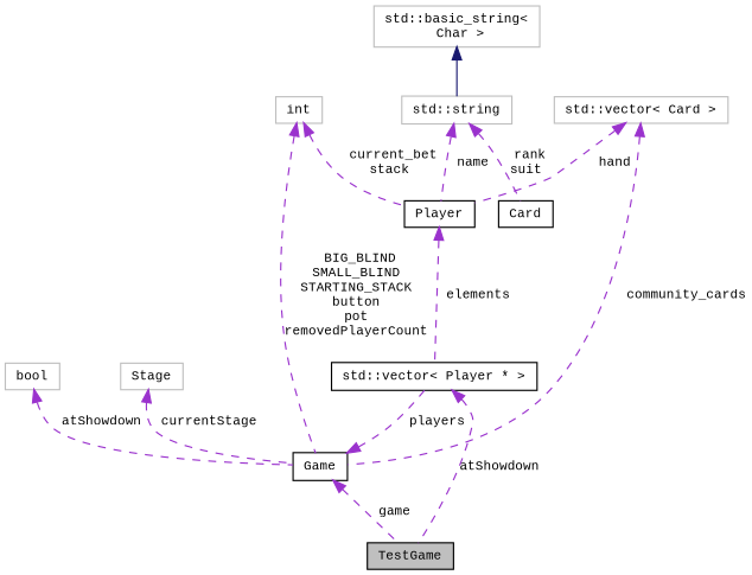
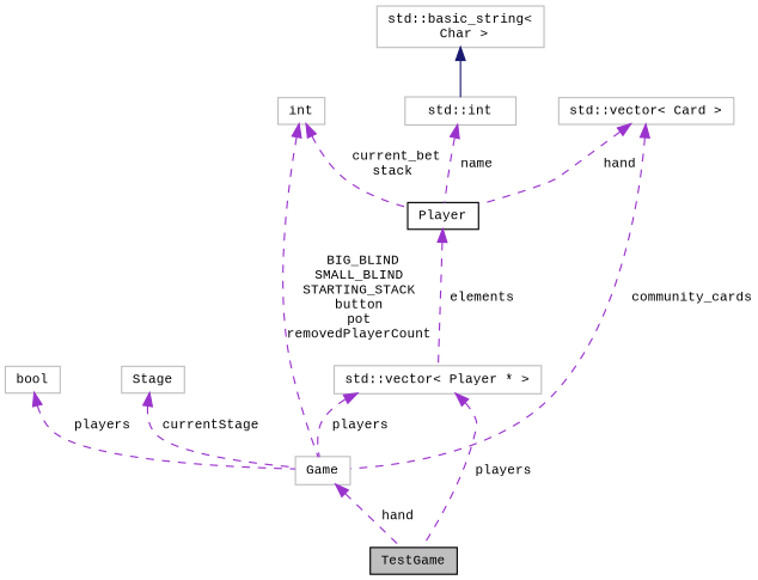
  digraph {
    fontname="Liberation Mono"
    node [color=grey75 fillcolor=white fontname="Liberation Mono" fontsize=10 shape=record style=filled]
    edge [color=darkorchid3 dir=back fontname="Liberation Mono" fontsize=10 labelfontname=Helvetica labelfontsize=10 style=dashed]
    n1 [color=black fillcolor=grey75 fontcolor=black height=0.2 label=TestGame width=0.4]
-   n2 [color=black height=0.2 label="std::vector\< Player * \>" width=0.4]
-   n3 [color=black height=0.2 label=Game width=0.4]
+   n2 [height=0.2 label="std::vector\< Player * \>" width=0.4]
+   n3 [height=0.2 label=Game width=0.4]
    n4 [color=black height=0.2 label=Player width=0.4]
    n5 [height=0.2 label="std::vector\< Card \>" width=0.4]
-   n6 [color=black height=0.2 label=Card width=0.4]
-   n7 [height=0.2 label="std::string" width=0.4]
+   n7 [height=0.2 label="std::int" width=0.4]
    n8 [height=0.2 label="std::basic_string\<\l Char \>" width=0.4]
    n9 [height=0.2 label=int width=0.4]
    n10 [height=0.2 label=bool width=0.4]
    n11 [height=0.2 label=Stage width=0.4]
-   n2 -> n1 [label=" atShowdown"]
-   n3 -> n2 [label=" players"]
-   n3 -> n1 [label=" game"]
+   n2 -> n1 [label=" players"]
+   n2 -> n3 [label=" players"]
+   n3 -> n1 [label=" hand"]
    n4 -> n2 [label=" elements"]
    n5 -> n3 [label=" community_cards"]
    n5 -> n4 [label=" hand"]
    n7 -> n4 [label=" name"]
-   n7 -> n6 [label=" rank\nsuit"]
    n8 -> n7 [color=midnightblue style=solid]
    n9 -> n3 [label=" BIG_BLIND\nSMALL_BLIND\nSTARTING_STACK\nbutton\npot\nremovedPlayerCount"]
    n9 -> n4 [label=" current_bet\nstack"]
-   n10 -> n3 [label=" atShowdown"]
+   n10 -> n3 [label=" players"]
    n11 -> n3 [label=" currentStage"]
  }
